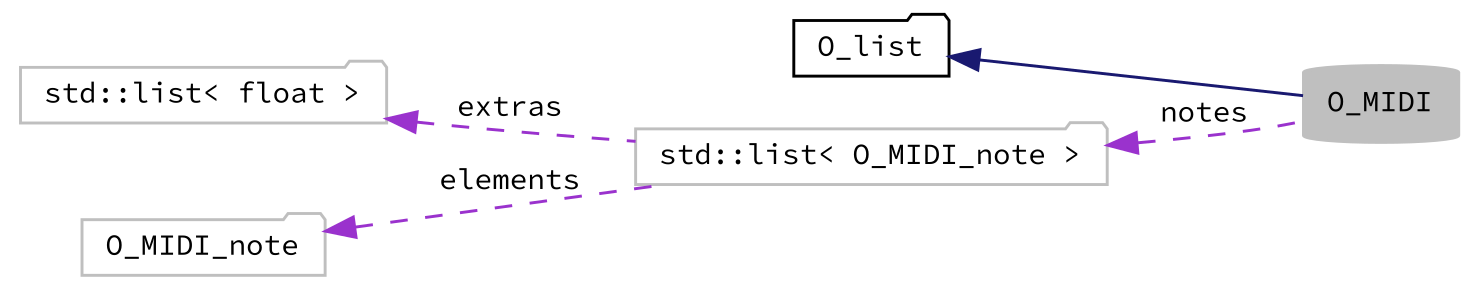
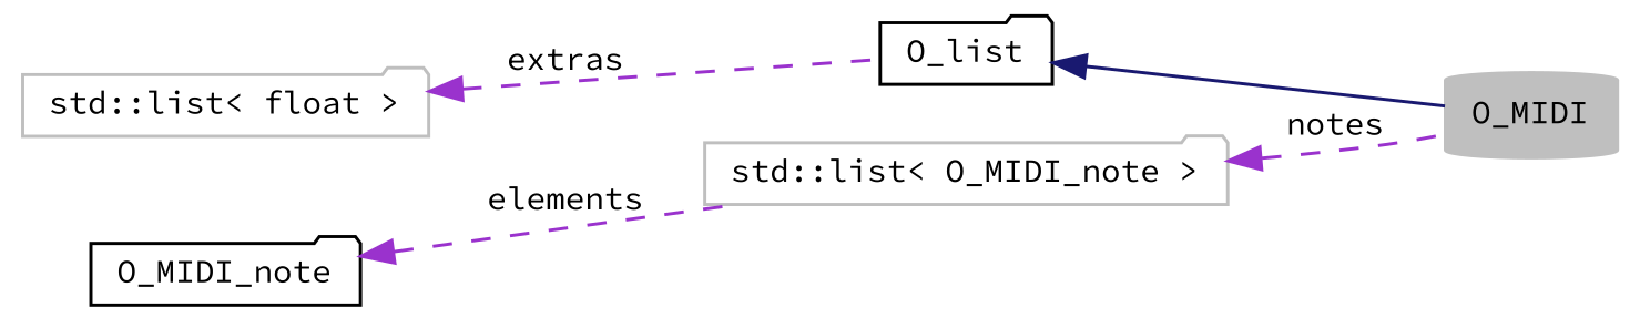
  digraph {
    fontname="Source Code Pro"
    rankdir=LR
    node [color=grey75 fontname="Source Code Pro" fontsize=10 shape=folder]
    edge [color=darkorchid3 dir=back fontname="Source Code Pro" fontsize=10 labelfontname=FreeSans labelfontsize=10 style=dashed]
    n1 [fillcolor=grey75 fontcolor=black height=0.2 label=O_MIDI shape=cylinder style=filled width=0.4]
    n2 [color=black height=0.2 label=O_list width=0.4]
    n3 [height=0.2 label="std::list\< float \>" width=0.4]
    n4 [height=0.2 label="std::list\< O_MIDI_note \>" width=0.4]
-   n5 [height=0.2 label=O_MIDI_note width=0.4]
+   n5 [color=black height=0.2 label=O_MIDI_note width=0.4]
    n2 -> n1 [color=midnightblue style=solid]
-   n3 -> n4 [label=extras]
+   n3 -> n2 [label=extras]
    n4 -> n1 [label=notes]
    n5 -> n4 [label=elements]
  }
